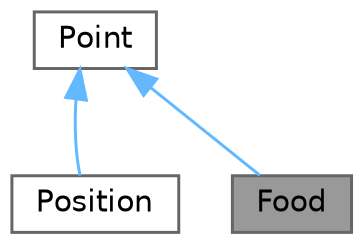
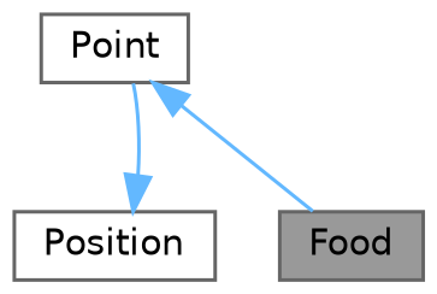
  digraph {
    node [color=gray40 fillcolor=white fontname=Helvetica fontsize=10 shape=box style=filled]
    edge [color=steelblue1 dir=back fontname=Helvetica fontsize=10 labelfontname=Helvetica labelfontsize=10 style=solid]
    n1 [fillcolor=grey60 fontcolor=black height=0.2 label=Food width=0.4]
    n2 [height=0.2 label=Position width=0.4]
    n3 [height=0.2 label=Point width=0.4]
    n3 -> n1
-   n3 -> n2
+   n2 -> n3
  }
